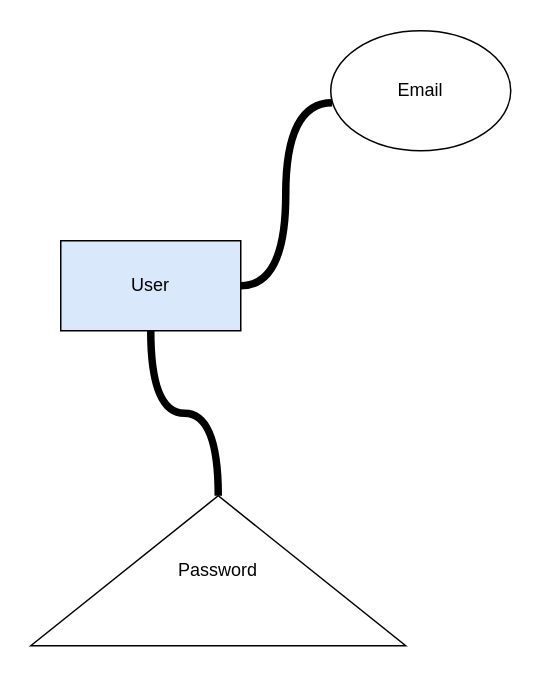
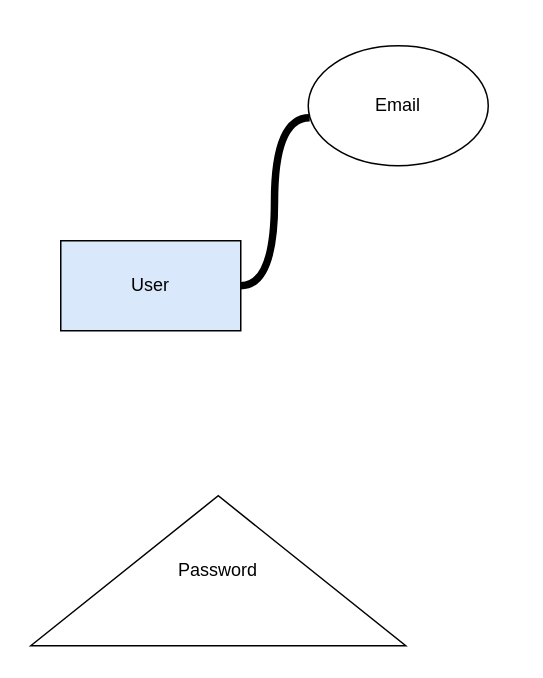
  <mxCell id="0" />
  <mxCell id="1" parent="0" />
  <mxCell id="2" style="edgeStyle=orthogonalEdgeStyle;orthogonalLoop=1;jettySize=auto;html=1;entryX=0.008;entryY=0.6;entryDx=0;entryDy=0;entryPerimeter=0;curved=1;strokeWidth=5;endArrow=none;endFill=0;" edge="1" parent="1" source="3" target="4"><mxGeometry relative="1" as="geometry" /></mxCell>
  <mxCell id="3" value="User" style="rounded=0;whiteSpace=wrap;html=1;fillColor=#dae8fc;" vertex="1" parent="1"><mxGeometry x="40" y="160" width="120" height="60" as="geometry" /></mxCell>
- <mxCell id="4" value="Email" style="ellipse;whiteSpace=wrap;html=1;strokeWidth=1;" vertex="1" parent="1"><mxGeometry x="220" y="20" width="120" height="80" as="geometry" /></mxCell>
- <mxCell id="5" value="" style="edgeStyle=orthogonalEdgeStyle;curved=1;orthogonalLoop=1;jettySize=auto;html=1;endArrow=none;endFill=0;strokeWidth=5;" edge="1" parent="1" source="6" target="3"><mxGeometry relative="1" as="geometry" /></mxCell>
+ <mxCell id="4" value="Email" style="ellipse;whiteSpace=wrap;html=1;strokeWidth=1;" vertex="1" parent="1"><mxGeometry x="205" y="30" width="120" height="80" as="geometry" /></mxCell>
  <mxCell id="6" value="Password" style="triangle;whiteSpace=wrap;html=1;strokeWidth=1;direction=north;" vertex="1" parent="1"><mxGeometry x="20" y="330" width="250" height="100" as="geometry" /></mxCell>
